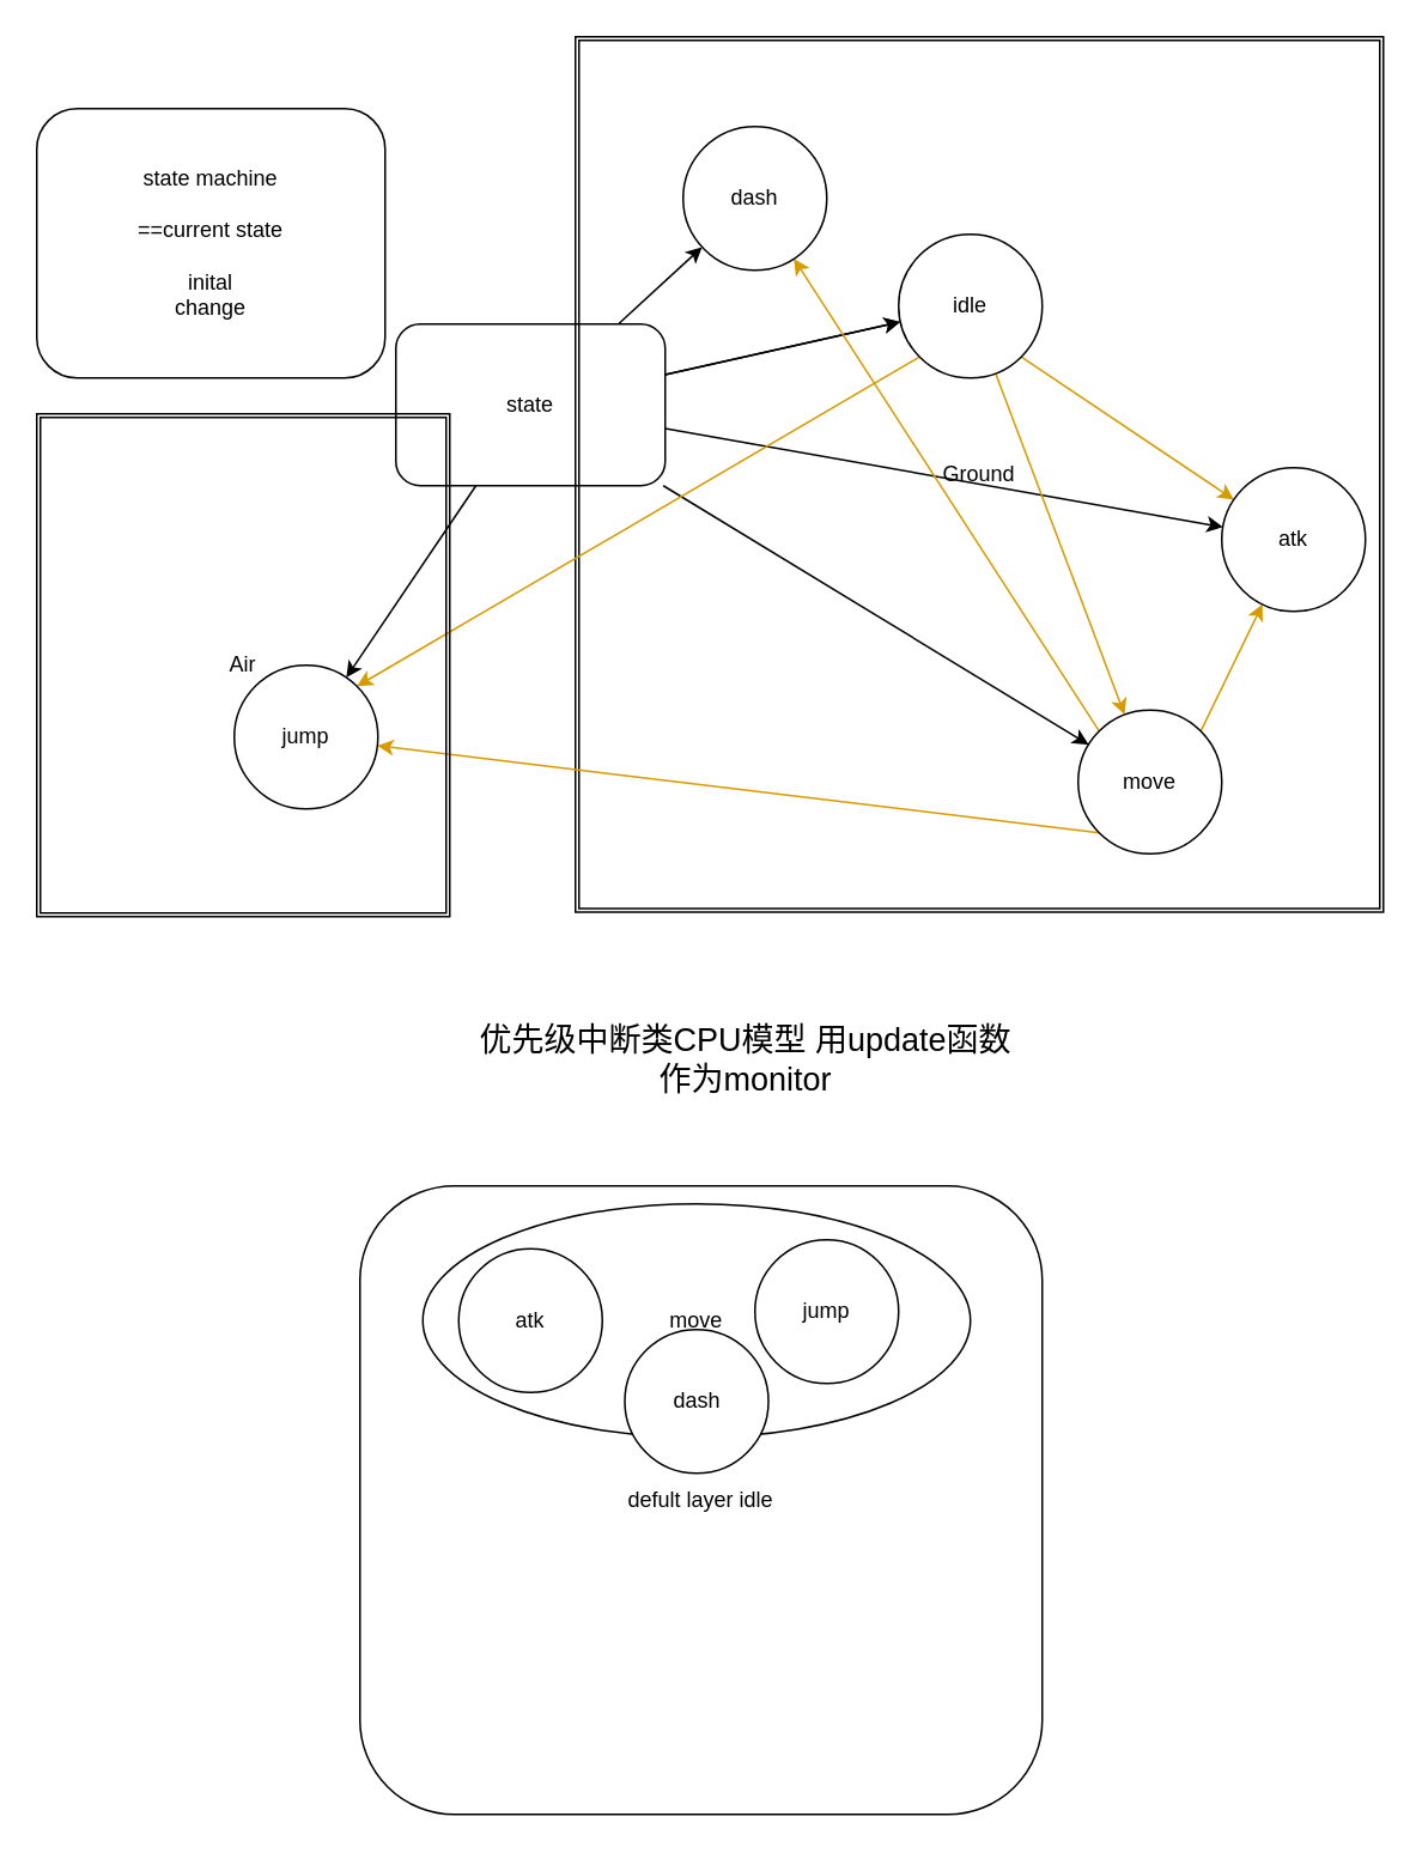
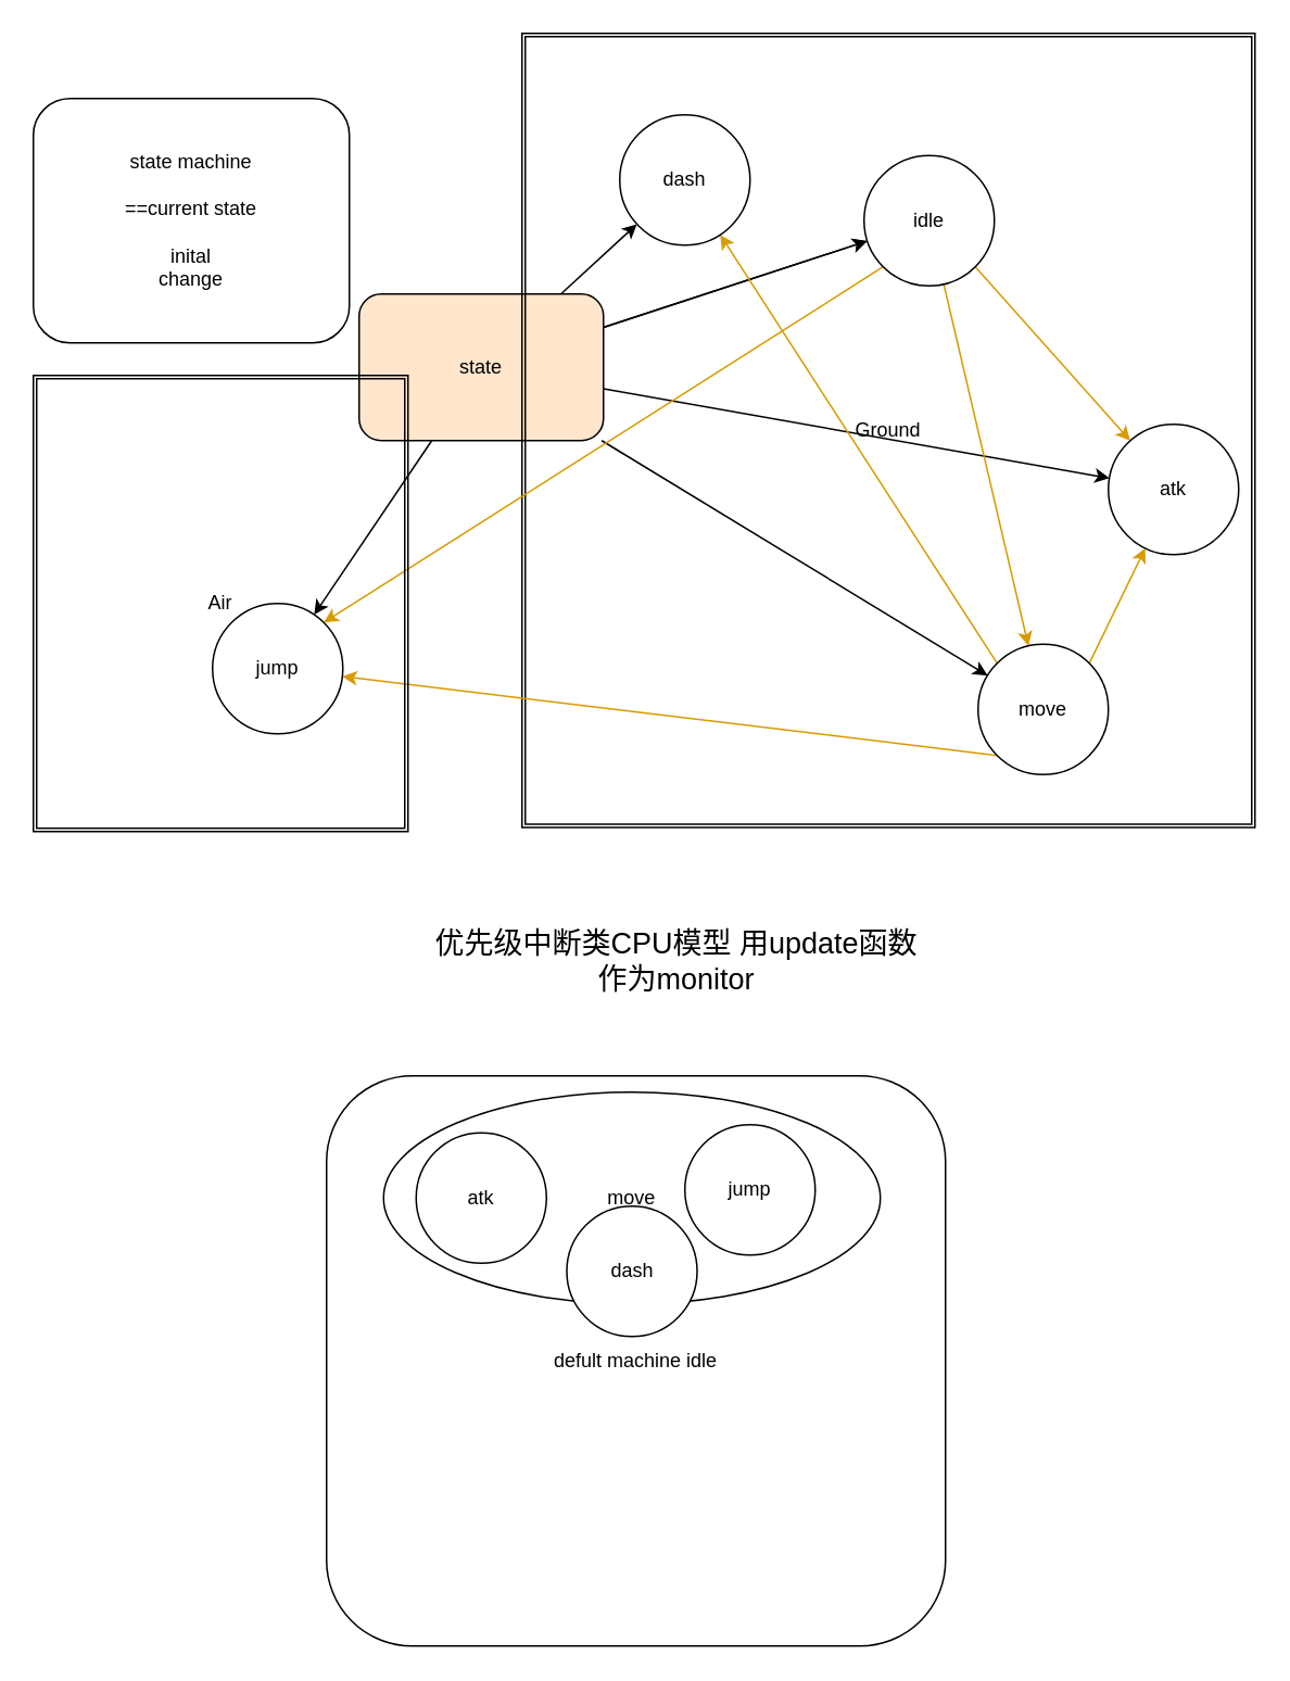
  <mxCell id="0" />
  <mxCell id="1" parent="0" />
  <mxCell id="2" value="state machine&lt;br&gt;&lt;br&gt;==current state&lt;br&gt;&lt;br&gt;inital&lt;br&gt;change" style="rounded=1;whiteSpace=wrap;html=1;" parent="1" vertex="1"><mxGeometry x="20" y="60" width="194" height="150" as="geometry" /></mxCell>
  <mxCell id="3" value="" style="edgeStyle=none;html=1;" parent="1" source="9" target="14" edge="1"><mxGeometry relative="1" as="geometry" /></mxCell>
  <mxCell id="4" value="" style="edgeStyle=none;html=1;" parent="1" source="9" target="18" edge="1"><mxGeometry relative="1" as="geometry" /></mxCell>
  <mxCell id="5" value="" style="edgeStyle=none;html=1;" parent="1" source="9" target="19" edge="1"><mxGeometry relative="1" as="geometry" /></mxCell>
  <mxCell id="6" value="" style="edgeStyle=none;html=1;" edge="1" parent="1" source="9" target="20"><mxGeometry relative="1" as="geometry" /></mxCell>
  <mxCell id="7" value="" style="edgeStyle=none;html=1;" edge="1" parent="1" source="9" target="14"><mxGeometry relative="1" as="geometry" /></mxCell>
  <mxCell id="8" style="edgeStyle=none;html=1;" edge="1" parent="1" source="9" target="22"><mxGeometry relative="1" as="geometry" /></mxCell>
- <mxCell id="9" value="state" style="rounded=1;whiteSpace=wrap;html=1;" parent="1" vertex="1"><mxGeometry x="220" y="180" width="150" height="90" as="geometry" /></mxCell>
+ <mxCell id="9" value="state" style="rounded=1;whiteSpace=wrap;html=1;fillColor=#ffe6cc;" parent="1" vertex="1"><mxGeometry x="220" y="180" width="150" height="90" as="geometry" /></mxCell>
  <mxCell id="10" value="Ground" style="shape=ext;double=1;rounded=0;whiteSpace=wrap;html=1;fillColor=none;" parent="1" vertex="1"><mxGeometry x="320" y="20" width="450" height="487.5" as="geometry" /></mxCell>
  <mxCell id="11" style="edgeStyle=none;html=1;fillColor=#ffe6cc;strokeColor=#d79b00;" edge="1" parent="1" source="14" target="18"><mxGeometry relative="1" as="geometry" /></mxCell>
  <mxCell id="12" style="edgeStyle=none;html=1;exitX=1;exitY=1;exitDx=0;exitDy=0;fillColor=#ffe6cc;strokeColor=#d79b00;" edge="1" parent="1" source="14" target="19"><mxGeometry relative="1" as="geometry" /></mxCell>
  <mxCell id="13" style="edgeStyle=none;html=1;exitX=0;exitY=1;exitDx=0;exitDy=0;entryX=1;entryY=0;entryDx=0;entryDy=0;fillColor=#ffe6cc;strokeColor=#d79b00;" edge="1" parent="1" source="14" target="20"><mxGeometry relative="1" as="geometry" /></mxCell>
- <mxCell id="14" value="idle" style="ellipse;whiteSpace=wrap;html=1;rounded=1;" parent="1" vertex="1"><mxGeometry x="500" y="130" width="80" height="80" as="geometry" /></mxCell>
+ <mxCell id="14" value="idle" style="ellipse;whiteSpace=wrap;html=1;rounded=1;" parent="1" vertex="1"><mxGeometry x="530" y="95" width="80" height="80" as="geometry" /></mxCell>
  <mxCell id="15" style="edgeStyle=none;html=1;exitX=1;exitY=0;exitDx=0;exitDy=0;fillColor=#ffe6cc;strokeColor=#d79b00;" edge="1" parent="1" source="18" target="19"><mxGeometry relative="1" as="geometry" /></mxCell>
  <mxCell id="16" style="edgeStyle=none;html=1;exitX=0;exitY=1;exitDx=0;exitDy=0;fillColor=#ffe6cc;strokeColor=#d79b00;" edge="1" parent="1" source="18" target="20"><mxGeometry relative="1" as="geometry" /></mxCell>
  <mxCell id="17" style="edgeStyle=none;html=1;exitX=0;exitY=0;exitDx=0;exitDy=0;fillColor=#ffe6cc;strokeColor=#d79b00;" edge="1" parent="1" source="18" target="22"><mxGeometry relative="1" as="geometry" /></mxCell>
  <mxCell id="18" value="move" style="ellipse;whiteSpace=wrap;html=1;rounded=1;" parent="1" vertex="1"><mxGeometry x="600" y="395" width="80" height="80" as="geometry" /></mxCell>
  <mxCell id="19" value="atk" style="ellipse;whiteSpace=wrap;html=1;rounded=1;" parent="1" vertex="1"><mxGeometry x="680" y="260" width="80" height="80" as="geometry" /></mxCell>
  <mxCell id="20" value="jump" style="ellipse;whiteSpace=wrap;html=1;rounded=1;" vertex="1" parent="1"><mxGeometry x="130" y="370" width="80" height="80" as="geometry" /></mxCell>
  <mxCell id="21" value="Air" style="shape=ext;double=1;rounded=0;whiteSpace=wrap;html=1;fillColor=none;" vertex="1" parent="1"><mxGeometry x="20" y="230" width="230" height="280" as="geometry" /></mxCell>
  <mxCell id="22" value="dash" style="ellipse;whiteSpace=wrap;html=1;rounded=1;" vertex="1" parent="1"><mxGeometry x="380" y="70" width="80" height="80" as="geometry" /></mxCell>
- <mxCell id="23" value="defult layer idle" style="rounded=1;whiteSpace=wrap;html=1;" vertex="1" parent="1"><mxGeometry x="200" y="660" width="380" height="350" as="geometry" /></mxCell>
+ <mxCell id="23" value="defult machine idle" style="rounded=1;whiteSpace=wrap;html=1;" vertex="1" parent="1"><mxGeometry x="200" y="660" width="380" height="350" as="geometry" /></mxCell>
  <mxCell id="24" value="move" style="ellipse;whiteSpace=wrap;html=1;" vertex="1" parent="1"><mxGeometry x="235" y="670" width="305" height="130" as="geometry" /></mxCell>
  <mxCell id="25" value="atk" style="ellipse;whiteSpace=wrap;html=1;aspect=fixed;" vertex="1" parent="1"><mxGeometry x="255" y="695" width="80" height="80" as="geometry" /></mxCell>
  <mxCell id="26" value="jump" style="ellipse;whiteSpace=wrap;html=1;aspect=fixed;" vertex="1" parent="1"><mxGeometry x="420" y="690" width="80" height="80" as="geometry" /></mxCell>
  <mxCell id="27" value="dash" style="ellipse;whiteSpace=wrap;html=1;aspect=fixed;" vertex="1" parent="1"><mxGeometry x="347.5" y="740" width="80" height="80" as="geometry" /></mxCell>
  <mxCell id="28" value="&lt;font style=&quot;font-size: 18px;&quot;&gt;优先级中断类CPU模型 用update函数作为monitor&lt;/font&gt;" style="text;html=1;strokeColor=none;fillColor=none;align=center;verticalAlign=middle;whiteSpace=wrap;rounded=0;" vertex="1" parent="1"><mxGeometry x="260" y="550" width="310" height="80" as="geometry" /></mxCell>
